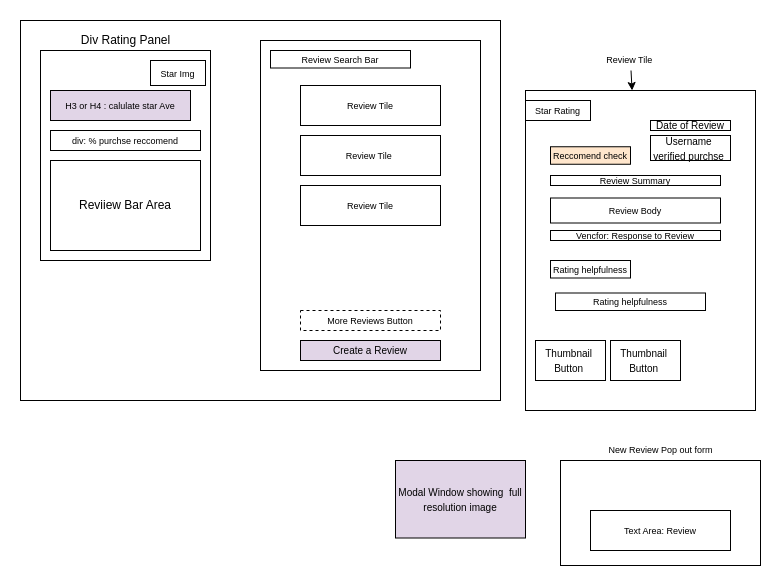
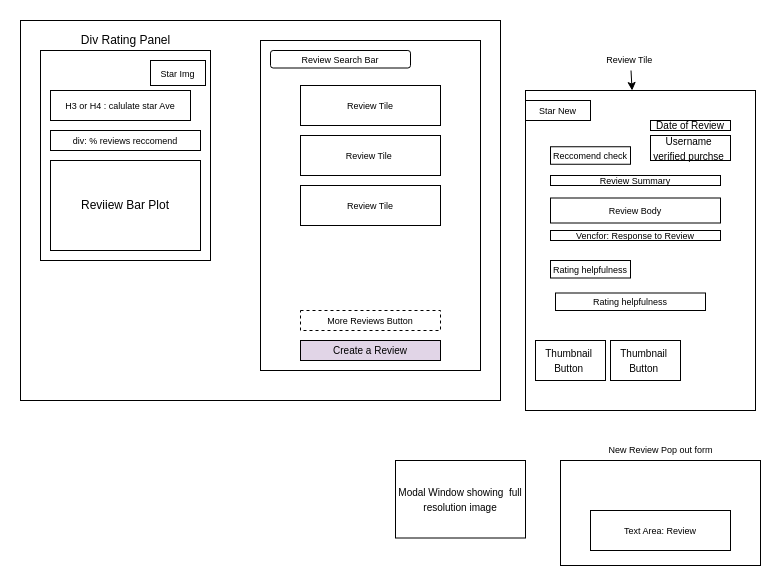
  <mxCell id="0" />
  <mxCell id="1" parent="0" />
  <mxCell id="2" value="&lt;br&gt;" style="whiteSpace=wrap;html=1;" parent="1" vertex="1"><mxGeometry x="20" y="20" width="480" height="380" as="geometry" /></mxCell>
  <mxCell id="3" value="" style="whiteSpace=wrap;html=1;align=left;" parent="1" vertex="1"><mxGeometry x="40" y="50" width="170" height="210" as="geometry" /></mxCell>
  <mxCell id="4" value="&lt;font style=&quot;font-size: 9px&quot;&gt;Star Img&lt;/font&gt;" style="whiteSpace=wrap;html=1;" parent="1" vertex="1"><mxGeometry x="150" y="60" width="55" height="25" as="geometry" /></mxCell>
  <mxCell id="5" value="Div Rating Panel" style="text;html=1;resizable=0;autosize=1;align=center;verticalAlign=middle;points=[];fillColor=none;strokeColor=none;rounded=0;" parent="1" vertex="1"><mxGeometry x="75" y="30" width="100" height="20" as="geometry" /></mxCell>
- <mxCell id="6" value="&lt;font style=&quot;font-size: 9px&quot;&gt;H3 or H4 : calulate star Ave&lt;/font&gt;" style="whiteSpace=wrap;html=1;fillColor=#e1d5e7;" parent="1" vertex="1"><mxGeometry x="50" y="90" width="140" height="30" as="geometry" /></mxCell>
- <mxCell id="7" value="&lt;font style=&quot;font-size: 9px&quot;&gt;div: % purchse reccomend&lt;/font&gt;" style="whiteSpace=wrap;html=1;" parent="1" vertex="1"><mxGeometry x="50" y="130" width="150" height="20" as="geometry" /></mxCell>
+ <mxCell id="6" value="&lt;font style=&quot;font-size: 9px&quot;&gt;H3 or H4 : calulate star Ave&lt;/font&gt;" style="whiteSpace=wrap;html=1;" parent="1" vertex="1"><mxGeometry x="50" y="90" width="140" height="30" as="geometry" /></mxCell>
+ <mxCell id="7" value="&lt;font style=&quot;font-size: 9px&quot;&gt;div: % reviews reccomend&lt;/font&gt;" style="whiteSpace=wrap;html=1;" parent="1" vertex="1"><mxGeometry x="50" y="130" width="150" height="20" as="geometry" /></mxCell>
  <mxCell id="8" value="" style="whiteSpace=wrap;html=1;align=left;" parent="1" vertex="1"><mxGeometry x="260" y="40" width="220" height="330" as="geometry" /></mxCell>
  <mxCell id="9" value="&lt;font style=&quot;font-size: 9px&quot;&gt;Review Tile&lt;/font&gt;" style="whiteSpace=wrap;html=1;" parent="1" vertex="1"><mxGeometry x="300" y="85" width="140" height="40" as="geometry" /></mxCell>
  <mxCell id="10" value="&lt;font style=&quot;font-size: 9px&quot;&gt;Review Tile&amp;nbsp;&lt;/font&gt;" style="whiteSpace=wrap;html=1;" parent="1" vertex="1"><mxGeometry x="300" y="135" width="140" height="40" as="geometry" /></mxCell>
  <mxCell id="11" value="&lt;font style=&quot;font-size: 9px&quot;&gt;More Reviews Button&lt;br&gt;&lt;/font&gt;" style="whiteSpace=wrap;html=1;dashed=1;" parent="1" vertex="1"><mxGeometry x="300" y="310" width="140" height="20" as="geometry" /></mxCell>
- <mxCell id="12" value="Reviiew Bar Area" style="whiteSpace=wrap;html=1;" parent="1" vertex="1"><mxGeometry x="50" y="160" width="150" height="90" as="geometry" /></mxCell>
- <mxCell id="13" value="&lt;font style=&quot;font-size: 9px&quot;&gt;Review Search Bar&lt;/font&gt;" style="whiteSpace=wrap;html=1;" parent="1" vertex="1"><mxGeometry x="270" y="50" width="140" height="17.5" as="geometry" /></mxCell>
+ <mxCell id="12" value="Reviiew Bar Plot" style="whiteSpace=wrap;html=1;" parent="1" vertex="1"><mxGeometry x="50" y="160" width="150" height="90" as="geometry" /></mxCell>
+ <mxCell id="13" value="&lt;font style=&quot;font-size: 9px&quot;&gt;Review Search Bar&lt;/font&gt;" style="whiteSpace=wrap;html=1;rounded=1;" parent="1" vertex="1"><mxGeometry x="270" y="50" width="140" height="17.5" as="geometry" /></mxCell>
  <mxCell id="14" value="&lt;font size=&quot;1&quot;&gt;Create a Review&lt;/font&gt;" style="whiteSpace=wrap;html=1;fillColor=#e1d5e7;" parent="1" vertex="1"><mxGeometry x="300" y="340" width="140" height="20" as="geometry" /></mxCell>
  <mxCell id="15" value="" style="whiteSpace=wrap;html=1;" parent="1" vertex="1"><mxGeometry x="560" y="460" width="200" height="105" as="geometry" /></mxCell>
  <mxCell id="16" value="New Review Pop out form" style="text;html=1;resizable=0;autosize=1;align=center;verticalAlign=middle;points=[];fillColor=none;strokeColor=none;rounded=0;fontSize=9;" parent="1" vertex="1"><mxGeometry x="600" y="440" width="120" height="20" as="geometry" /></mxCell>
  <mxCell id="17" value="&lt;font style=&quot;font-size: 9px&quot;&gt;Text Area: Review&lt;/font&gt;" style="whiteSpace=wrap;html=1;" parent="1" vertex="1"><mxGeometry x="590" y="510" width="140" height="40" as="geometry" /></mxCell>
  <mxCell id="18" value="&lt;font style=&quot;font-size: 9px&quot;&gt;Review Tile&lt;/font&gt;" style="whiteSpace=wrap;html=1;" parent="1" vertex="1"><mxGeometry x="300" y="185" width="140" height="40" as="geometry" /></mxCell>
  <mxCell id="19" value="" style="whiteSpace=wrap;html=1;" parent="1" vertex="1"><mxGeometry x="525" y="90" width="230" height="320" as="geometry" /></mxCell>
  <mxCell id="20" value="" style="edgeStyle=none;html=1;fontSize=9;" parent="1" source="21" target="19" edge="1"><mxGeometry relative="1" as="geometry" /></mxCell>
  <mxCell id="21" value="Review Tile&amp;nbsp;" style="text;html=1;resizable=0;autosize=1;align=center;verticalAlign=middle;points=[];fillColor=none;strokeColor=none;rounded=0;fontSize=9;" parent="1" vertex="1"><mxGeometry x="600" y="50" width="60" height="20" as="geometry" /></mxCell>
- <mxCell id="22" value="&lt;font style=&quot;font-size: 9px&quot;&gt;Star Rating&lt;/font&gt;" style="whiteSpace=wrap;html=1;" parent="1" vertex="1"><mxGeometry x="525" y="100" width="65" height="20" as="geometry" /></mxCell>
+ <mxCell id="22" value="&lt;font style=&quot;font-size: 9px&quot;&gt;Star New&lt;/font&gt;" style="whiteSpace=wrap;html=1;" parent="1" vertex="1"><mxGeometry x="525" y="100" width="65" height="20" as="geometry" /></mxCell>
  <mxCell id="23" value="&lt;font size=&quot;1&quot;&gt;Date of Review&lt;/font&gt;" style="whiteSpace=wrap;html=1;" parent="1" vertex="1"><mxGeometry x="650" y="120" width="80" height="10" as="geometry" /></mxCell>
  <mxCell id="24" value="&lt;font style=&quot;font-size: 9px&quot;&gt;Review Summary&lt;/font&gt;" style="whiteSpace=wrap;html=1;" parent="1" vertex="1"><mxGeometry x="550" y="175" width="170" height="10" as="geometry" /></mxCell>
  <mxCell id="25" value="&lt;font style=&quot;font-size: 9px&quot;&gt;Review Body&lt;/font&gt;" style="whiteSpace=wrap;html=1;" parent="1" vertex="1"><mxGeometry x="550" y="197.5" width="170" height="25" as="geometry" /></mxCell>
  <mxCell id="26" value="&lt;font size=&quot;1&quot;&gt;Thumbnail&amp;nbsp;&lt;/font&gt;&lt;span style=&quot;color: rgba(0 , 0 , 0 , 0) ; font-family: monospace ; font-size: 0px&quot;&gt;%3CmxGraphModel%3E%3Croot%3E%3CmxCell%20id%3D%220%22%2F%3E%3CmxCell%20id%3D%221%22%20parent%3D%220%22%2F%3E%3CmxCell%20id%3D%222%22%20value%3D%22%26lt%3Bfont%20style%3D%26quot%3Bfont-size%3A%209px%26quot%3B%26gt%3BReview%20Body%26lt%3B%2Ffont%26gt%3B%22%20style%3D%22whiteSpace%3Dwrap%3Bhtml%3D1%3B%22%20vertex%3D%221%22%20parent%3D%221%22%3E%3CmxGeometry%20x%3D%22620%22%20y%3D%22285%22%20width%3D%22170%22%20height%3D%2225%22%20as%3D%22geometry%22%2F%3E%3C%2FmxCell%3E%3C%2Froot%3E%3C%2FmxGraphModel%3E&lt;/span&gt;&lt;font size=&quot;1&quot;&gt;&lt;br&gt;Button&amp;nbsp;&lt;/font&gt;" style="whiteSpace=wrap;html=1;" parent="1" vertex="1"><mxGeometry x="535" y="340" width="70" height="40" as="geometry" /></mxCell>
- <mxCell id="27" value="&lt;font size=&quot;1&quot;&gt;Modal Window showing&amp;nbsp; full resolution image&lt;/font&gt;" style="whiteSpace=wrap;html=1;fillColor=#e1d5e7;" parent="1" vertex="1"><mxGeometry x="395" y="460" width="130" height="77.5" as="geometry" /></mxCell>
+ <mxCell id="27" value="&lt;font size=&quot;1&quot;&gt;Modal Window showing&amp;nbsp; full resolution image&lt;/font&gt;" style="whiteSpace=wrap;html=1;" parent="1" vertex="1"><mxGeometry x="395" y="460" width="130" height="77.5" as="geometry" /></mxCell>
  <mxCell id="28" value="&lt;font size=&quot;1&quot;&gt;Username&amp;nbsp;&lt;br&gt;verified purchse&amp;nbsp;&lt;br&gt;&lt;/font&gt;" style="whiteSpace=wrap;html=1;" parent="1" vertex="1"><mxGeometry x="650" y="135" width="80" height="25" as="geometry" /></mxCell>
- <mxCell id="29" value="&lt;font style=&quot;font-size: 9px&quot;&gt;Reccomend check&lt;/font&gt;" style="whiteSpace=wrap;html=1;fillColor=#ffe6cc;" parent="1" vertex="1"><mxGeometry x="550" y="146.25" width="80" height="17.5" as="geometry" /></mxCell>
+ <mxCell id="29" value="&lt;font style=&quot;font-size: 9px&quot;&gt;Reccomend check&lt;/font&gt;" style="whiteSpace=wrap;html=1;" parent="1" vertex="1"><mxGeometry x="550" y="146.25" width="80" height="17.5" as="geometry" /></mxCell>
  <mxCell id="30" value="&lt;font size=&quot;1&quot;&gt;Thumbnail&amp;nbsp;&lt;/font&gt;&lt;span style=&quot;color: rgba(0 , 0 , 0 , 0) ; font-family: monospace ; font-size: 0px&quot;&gt;%3CmxGraphModel%3E%3Croot%3E%3CmxCell%20id%3D%220%22%2F%3E%3CmxCell%20id%3D%221%22%20parent%3D%220%22%2F%3E%3CmxCell%20id%3D%222%22%20value%3D%22%26lt%3Bfont%20style%3D%26quot%3Bfont-size%3A%209px%26quot%3B%26gt%3BReview%20Body%26lt%3B%2Ffont%26gt%3B%22%20style%3D%22whiteSpace%3Dwrap%3Bhtml%3D1%3B%22%20vertex%3D%221%22%20parent%3D%221%22%3E%3CmxGeometry%20x%3D%22620%22%20y%3D%22285%22%20width%3D%22170%22%20height%3D%2225%22%20as%3D%22geometry%22%2F%3E%3C%2FmxCell%3E%3C%2Froot%3E%3C%2FmxGraphModel%3E&lt;/span&gt;&lt;font size=&quot;1&quot;&gt;&lt;br&gt;Button&amp;nbsp;&lt;/font&gt;" style="whiteSpace=wrap;html=1;" parent="1" vertex="1"><mxGeometry x="610" y="340" width="70" height="40" as="geometry" /></mxCell>
  <mxCell id="31" value="&lt;font style=&quot;font-size: 9px&quot;&gt;Vencfor: Response to Review&lt;/font&gt;" style="whiteSpace=wrap;html=1;" parent="1" vertex="1"><mxGeometry x="550" y="230" width="170" height="10" as="geometry" /></mxCell>
  <mxCell id="32" value="&lt;font style=&quot;font-size: 9px&quot;&gt;Rating helpfulness&lt;/font&gt;" style="whiteSpace=wrap;html=1;" parent="1" vertex="1"><mxGeometry x="550" y="260" width="80" height="17.5" as="geometry" /></mxCell>
  <mxCell id="33" value="&lt;font style=&quot;font-size: 9px&quot;&gt;Rating helpfulness&lt;/font&gt;" style="whiteSpace=wrap;html=1;" vertex="1" parent="1"><mxGeometry x="555" y="292.5" width="150" height="17.5" as="geometry" /></mxCell>
